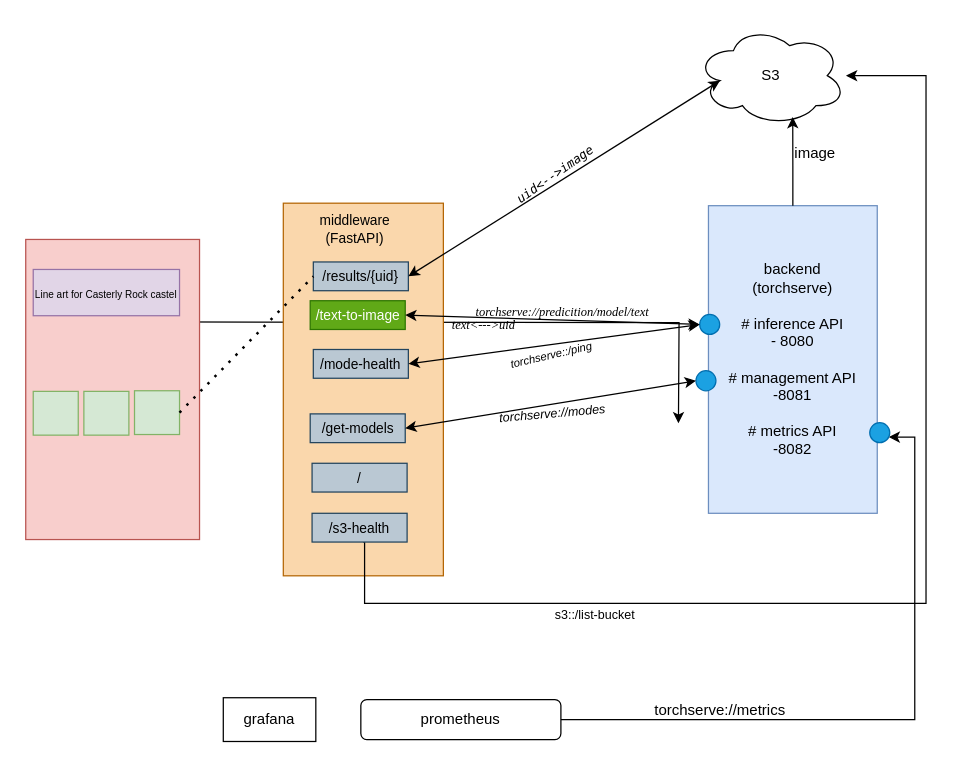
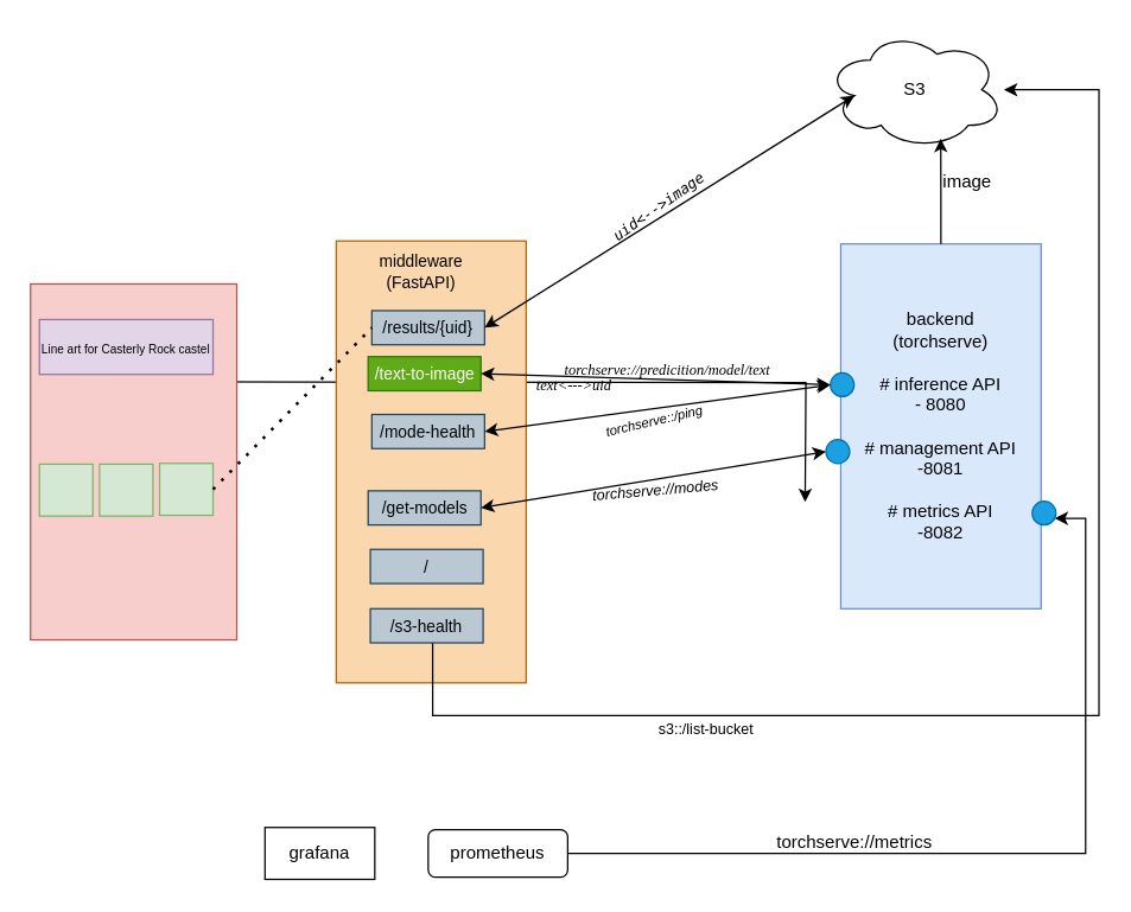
  <mxCell id="0" />
  <mxCell id="1" parent="0" />
  <mxCell id="2" value="backend&lt;div&gt;(torchserve)&lt;br&gt;&lt;br&gt;# inference API&lt;br&gt;- 8080&lt;br&gt;&lt;br&gt;# management API&lt;br&gt;-8081&lt;br&gt;&lt;br&gt;# metrics API&lt;br&gt;-8082&lt;/div&gt;" style="rounded=0;whiteSpace=wrap;html=1;fillColor=#dae8fc;strokeColor=#6c8ebf;" vertex="1" parent="1"><mxGeometry x="566" y="164" width="135" height="246" as="geometry" /></mxCell>
  <mxCell id="3" value="" style="edgeStyle=orthogonalEdgeStyle;rounded=0;orthogonalLoop=1;jettySize=auto;html=1;exitX=0.5;exitY=1;exitDx=0;exitDy=0;entryX=0.003;entryY=0.333;entryDx=0;entryDy=0;entryPerimeter=0;" edge="1" parent="1"><mxGeometry relative="1" as="geometry"><mxPoint x="124" y="257" as="sourcePoint" /><mxPoint x="542" y="338" as="targetPoint" /></mxGeometry></mxCell>
  <mxCell id="4" value="" style="ellipse;whiteSpace=wrap;html=1;fillColor=#1ba1e2;fontColor=#ffffff;strokeColor=#006EAF;" vertex="1" parent="1"><mxGeometry x="559" y="251" width="16" height="16" as="geometry" /></mxCell>
  <mxCell id="5" value="" style="ellipse;whiteSpace=wrap;html=1;fillColor=#1ba1e2;fontColor=#ffffff;strokeColor=#006EAF;" vertex="1" parent="1"><mxGeometry x="556" y="296" width="16" height="16" as="geometry" /></mxCell>
  <mxCell id="6" value="" style="whiteSpace=wrap;html=1;fontSize=11;fillColor=#fad7ac;strokeColor=#b46504;" vertex="1" parent="1"><mxGeometry x="226" y="162" width="128" height="298" as="geometry" /></mxCell>
  <mxCell id="7" value="middleware&lt;br&gt;(FastAPI)" style="text;html=1;align=center;verticalAlign=middle;resizable=0;points=[];autosize=1;strokeColor=none;fillColor=none;fontSize=11;" vertex="1" parent="1"><mxGeometry x="246" y="164" width="74" height="38" as="geometry" /></mxCell>
  <mxCell id="8" style="edgeStyle=orthogonalEdgeStyle;rounded=0;orthogonalLoop=1;jettySize=auto;html=1;exitX=0.5;exitY=1;exitDx=0;exitDy=0;" edge="1" parent="1" source="9" target="18"><mxGeometry relative="1" as="geometry"><Array as="points"><mxPoint x="291" y="482" /><mxPoint x="740" y="482" /><mxPoint x="740" y="60" /></Array></mxGeometry></mxCell>
  <mxCell id="9" value="" style="group;movable=1;resizable=1;rotatable=1;deletable=1;editable=1;locked=0;connectable=1;flipV=1;fontSize=11;" vertex="1" connectable="0" parent="1"><mxGeometry x="250" y="251" width="80" height="182" as="geometry" /></mxCell>
  <mxCell id="10" value="&lt;font&gt;/get-models&lt;/font&gt;" style="whiteSpace=wrap;html=1;flipV=0;fontSize=11;fillColor=#bac8d3;strokeColor=#23445d;" vertex="1" parent="9"><mxGeometry x="-2.5" y="79.5" width="76" height="23" as="geometry" /></mxCell>
  <mxCell id="11" value="&lt;font&gt;/mode-health&lt;/font&gt;" style="whiteSpace=wrap;html=1;flipV=0;fontSize=11;fillColor=#bac8d3;strokeColor=#23445d;" vertex="1" parent="9"><mxGeometry y="28" width="76" height="23" as="geometry" /></mxCell>
  <mxCell id="12" value="&lt;font&gt;/s3-health&lt;/font&gt;" style="whiteSpace=wrap;html=1;flipV=0;fontSize=11;fillColor=#bac8d3;strokeColor=#23445d;" vertex="1" parent="9"><mxGeometry x="-1" y="159" width="76" height="23" as="geometry" /></mxCell>
  <mxCell id="13" value="/" style="whiteSpace=wrap;html=1;flipV=0;fontSize=11;fillColor=#bac8d3;strokeColor=#23445d;" vertex="1" parent="9"><mxGeometry x="-1" y="119" width="76" height="23" as="geometry" /></mxCell>
  <mxCell id="14" value="&lt;font&gt;/text-to-image&lt;/font&gt;" style="whiteSpace=wrap;html=1;flipV=0;fontSize=11;fillColor=#60a917;fontColor=#ffffff;strokeColor=#2D7600;" vertex="1" parent="9"><mxGeometry x="-2.5" y="-11" width="76" height="23" as="geometry" /></mxCell>
  <mxCell id="15" value="" style="endArrow=classic;startArrow=classic;html=1;rounded=0;entryX=0;entryY=0.5;entryDx=0;entryDy=0;exitX=1;exitY=0.5;exitDx=0;exitDy=0;" edge="1" parent="1" source="14" target="4"><mxGeometry width="50" height="50" relative="1" as="geometry"><mxPoint x="601" y="338" as="sourcePoint" /><mxPoint x="651" y="288" as="targetPoint" /></mxGeometry></mxCell>
  <mxCell id="16" value="&lt;pre&gt;&lt;span style=&quot;font-family: Verdana; font-size: 10px; text-align: left;&quot;&gt;&lt;i&gt;torchserve://predicition/model/text&lt;/i&gt;&lt;/span&gt;&lt;/pre&gt;" style="text;html=1;align=center;verticalAlign=middle;resizable=0;points=[];autosize=1;strokeColor=none;fillColor=none;rotation=0;" vertex="1" parent="1"><mxGeometry x="370" y="224" width="157" height="50" as="geometry" /></mxCell>
  <mxCell id="17" value="&lt;pre&gt;&lt;span style=&quot;font-family: Verdana; font-size: 10px; text-align: left;&quot;&gt;&lt;i&gt;text&amp;lt;---&amp;gt;uid&lt;/i&gt;&lt;/span&gt;&lt;/pre&gt;" style="text;html=1;align=center;verticalAlign=middle;resizable=0;points=[];autosize=1;strokeColor=none;fillColor=none;rotation=0;" vertex="1" parent="1"><mxGeometry x="351" y="234" width="69" height="50" as="geometry" /></mxCell>
  <mxCell id="18" value="S3" style="ellipse;shape=cloud;whiteSpace=wrap;html=1;" vertex="1" parent="1"><mxGeometry x="556" y="20" width="120" height="80" as="geometry" /></mxCell>
  <mxCell id="19" value="/results/{uid}" style="whiteSpace=wrap;html=1;flipV=0;fontSize=11;fillColor=#bac8d3;strokeColor=#23445d;" vertex="1" parent="1"><mxGeometry x="250" y="209" width="76" height="23" as="geometry" /></mxCell>
  <mxCell id="20" style="edgeStyle=orthogonalEdgeStyle;rounded=0;orthogonalLoop=1;jettySize=auto;html=1;entryX=0.645;entryY=0.914;entryDx=0;entryDy=0;entryPerimeter=0;" edge="1" parent="1" source="2" target="18"><mxGeometry relative="1" as="geometry" /></mxCell>
  <mxCell id="21" value="&lt;pre&gt;&lt;i&gt;&lt;font style=&quot;font-size: 10px;&quot;&gt;uid&amp;lt;--&amp;gt;image&lt;/font&gt;&lt;/i&gt;&lt;/pre&gt;" style="text;html=1;align=center;verticalAlign=middle;resizable=0;points=[];autosize=1;strokeColor=none;fillColor=none;rotation=-35;" vertex="1" parent="1"><mxGeometry x="398" y="114" width="90" height="50" as="geometry" /></mxCell>
  <mxCell id="22" value="image" style="text;html=1;align=center;verticalAlign=middle;resizable=0;points=[];autosize=1;strokeColor=none;fillColor=none;" vertex="1" parent="1"><mxGeometry x="625" y="109" width="51" height="26" as="geometry" /></mxCell>
  <mxCell id="23" value="" style="endArrow=classic;startArrow=classic;html=1;rounded=0;entryX=0.16;entryY=0.55;entryDx=0;entryDy=0;entryPerimeter=0;exitX=1;exitY=0.5;exitDx=0;exitDy=0;" edge="1" parent="1" source="19" target="18"><mxGeometry width="50" height="50" relative="1" as="geometry"><mxPoint x="601" y="338" as="sourcePoint" /><mxPoint x="651" y="288" as="targetPoint" /></mxGeometry></mxCell>
  <mxCell id="24" value="" style="endArrow=classic;startArrow=classic;html=1;rounded=0;entryX=0;entryY=0.5;entryDx=0;entryDy=0;exitX=1;exitY=0.5;exitDx=0;exitDy=0;" edge="1" parent="1" source="10" target="5"><mxGeometry width="50" height="50" relative="1" as="geometry"><mxPoint x="601" y="338" as="sourcePoint" /><mxPoint x="651" y="288" as="targetPoint" /></mxGeometry></mxCell>
  <mxCell id="25" value="" style="endArrow=classic;startArrow=classic;html=1;rounded=0;exitX=1;exitY=0.5;exitDx=0;exitDy=0;entryX=0;entryY=0.5;entryDx=0;entryDy=0;" edge="1" parent="1" source="11" target="4"><mxGeometry width="50" height="50" relative="1" as="geometry"><mxPoint x="324" y="346" as="sourcePoint" /><mxPoint x="553" y="343" as="targetPoint" /></mxGeometry></mxCell>
  <mxCell id="26" value="&lt;font style=&quot;font-size: 10px;&quot;&gt;&lt;i&gt;torchserve://modes&lt;/i&gt;&lt;/font&gt;" style="text;html=1;align=center;verticalAlign=middle;resizable=0;points=[];autosize=1;strokeColor=none;fillColor=none;rotation=-5;" vertex="1" parent="1"><mxGeometry x="389" y="317" width="103" height="26" as="geometry" /></mxCell>
  <mxCell id="27" value="&lt;font style=&quot;font-size: 9px;&quot;&gt;&lt;i style=&quot;&quot;&gt;torchserve::/ping&lt;/i&gt;&lt;/font&gt;" style="text;html=1;align=center;verticalAlign=middle;resizable=0;points=[];autosize=1;strokeColor=none;fillColor=none;rotation=347;" vertex="1" parent="1"><mxGeometry x="398" y="270" width="84" height="26" as="geometry" /></mxCell>
  <mxCell id="28" value="&lt;font style=&quot;font-size: 10px;&quot;&gt;s3::/list-bucket&lt;/font&gt;" style="text;html=1;align=center;verticalAlign=middle;resizable=0;points=[];autosize=1;strokeColor=none;fillColor=none;" vertex="1" parent="1"><mxGeometry x="434" y="478" width="82" height="26" as="geometry" /></mxCell>
- <mxCell id="29" value="prometheus" style="rounded=1;whiteSpace=wrap;html=1;" vertex="1" parent="1"><mxGeometry x="288" y="559" width="160" height="32" as="geometry" /></mxCell>
+ <mxCell id="29" value="prometheus" style="rounded=1;whiteSpace=wrap;html=1;" vertex="1" parent="1"><mxGeometry x="288" y="559" width="94" height="32" as="geometry" /></mxCell>
  <mxCell id="30" value="" style="edgeStyle=orthogonalEdgeStyle;rounded=0;orthogonalLoop=1;jettySize=auto;html=1;entryX=1;entryY=0.75;entryDx=0;entryDy=0;" edge="1" parent="1" source="29" target="31"><mxGeometry relative="1" as="geometry"><mxPoint x="382" y="575" as="sourcePoint" /><mxPoint x="701" y="349" as="targetPoint" /></mxGeometry></mxCell>
  <mxCell id="31" value="" style="ellipse;whiteSpace=wrap;html=1;fillColor=#1ba1e2;fontColor=#ffffff;strokeColor=#006EAF;" vertex="1" parent="1"><mxGeometry x="695" y="337.5" width="16" height="16" as="geometry" /></mxCell>
  <mxCell id="32" value="torchserve://metrics" style="text;html=1;align=center;verticalAlign=middle;resizable=0;points=[];autosize=1;strokeColor=none;fillColor=none;" vertex="1" parent="1"><mxGeometry x="513" y="555" width="123" height="26" as="geometry" /></mxCell>
  <mxCell id="33" value="grafana" style="whiteSpace=wrap;html=1;" vertex="1" parent="1"><mxGeometry x="178" y="557.5" width="74" height="35" as="geometry" /></mxCell>
  <mxCell id="34" value="" style="whiteSpace=wrap;html=1;fillColor=#f8cecc;strokeColor=#b85450;" vertex="1" parent="1"><mxGeometry x="20" y="191" width="139" height="240" as="geometry" /></mxCell>
  <mxCell id="35" value="&lt;font style=&quot;font-size: 8px;&quot;&gt;Line art for Casterly Rock castel&lt;/font&gt;" style="whiteSpace=wrap;html=1;fillColor=#e1d5e7;strokeColor=#9673a6;" vertex="1" parent="1"><mxGeometry x="26" y="215" width="117" height="37" as="geometry" /></mxCell>
  <mxCell id="36" value="" style="whiteSpace=wrap;html=1;fillColor=#d5e8d4;strokeColor=#82b366;" vertex="1" parent="1"><mxGeometry x="26" y="312.5" width="36" height="35" as="geometry" /></mxCell>
  <mxCell id="37" value="" style="whiteSpace=wrap;html=1;fillColor=#d5e8d4;strokeColor=#82b366;" vertex="1" parent="1"><mxGeometry x="66.5" y="312.5" width="36" height="35" as="geometry" /></mxCell>
  <mxCell id="38" value="" style="whiteSpace=wrap;html=1;fillColor=#d5e8d4;strokeColor=#82b366;" vertex="1" parent="1"><mxGeometry x="107" y="312" width="36" height="35" as="geometry" /></mxCell>
  <mxCell id="39" value="" style="endArrow=none;dashed=1;html=1;dashPattern=1 3;strokeWidth=2;rounded=0;entryX=0;entryY=0.5;entryDx=0;entryDy=0;exitX=1;exitY=0.5;exitDx=0;exitDy=0;" edge="1" parent="1" source="38" target="19"><mxGeometry width="50" height="50" relative="1" as="geometry"><mxPoint x="162" y="329" as="sourcePoint" /><mxPoint x="212" y="279" as="targetPoint" /></mxGeometry></mxCell>
